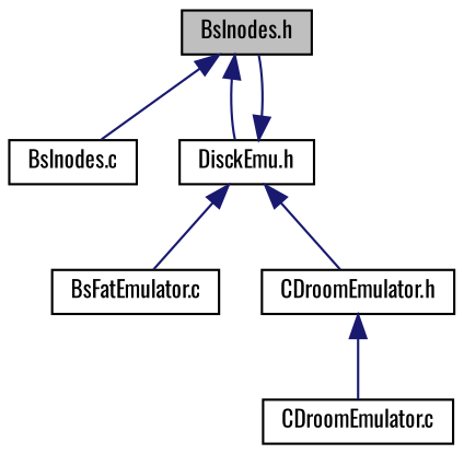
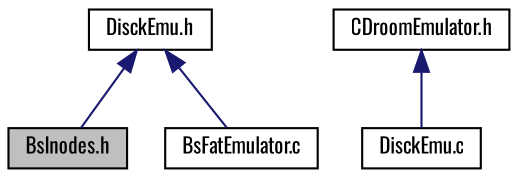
  digraph {
    fontname=Oswald
    node [color=black fillcolor=white fontname=Oswald fontsize=10 shape=record style=filled]
    edge [color=midnightblue dir=back fontname=Oswald fontsize=10 labelfontname=Helvetica labelfontsize=10 style=solid]
    n1 [fillcolor=grey75 fontcolor=black height=0.2 label="BsInodes.h" width=0.4]
-   n2 [height=0.2 label="BsInodes.c" width=0.4]
    n3 [height=0.2 label="DisckEmu.h" width=0.4]
    n4 [height=0.2 label="BsFatEmulator.c" width=0.4]
    n5 [height=0.2 label="CDroomEmulator.h" width=0.4]
-   n6 [height=0.2 label="CDroomEmulator.c" width=0.4]
-   n1 -> n2
-   n1 -> n3
+   n6 [height=0.2 label="DisckEmu.c" width=0.4]
    n3 -> n1
    n3 -> n4
-   n3 -> n5
    n5 -> n6
  }
